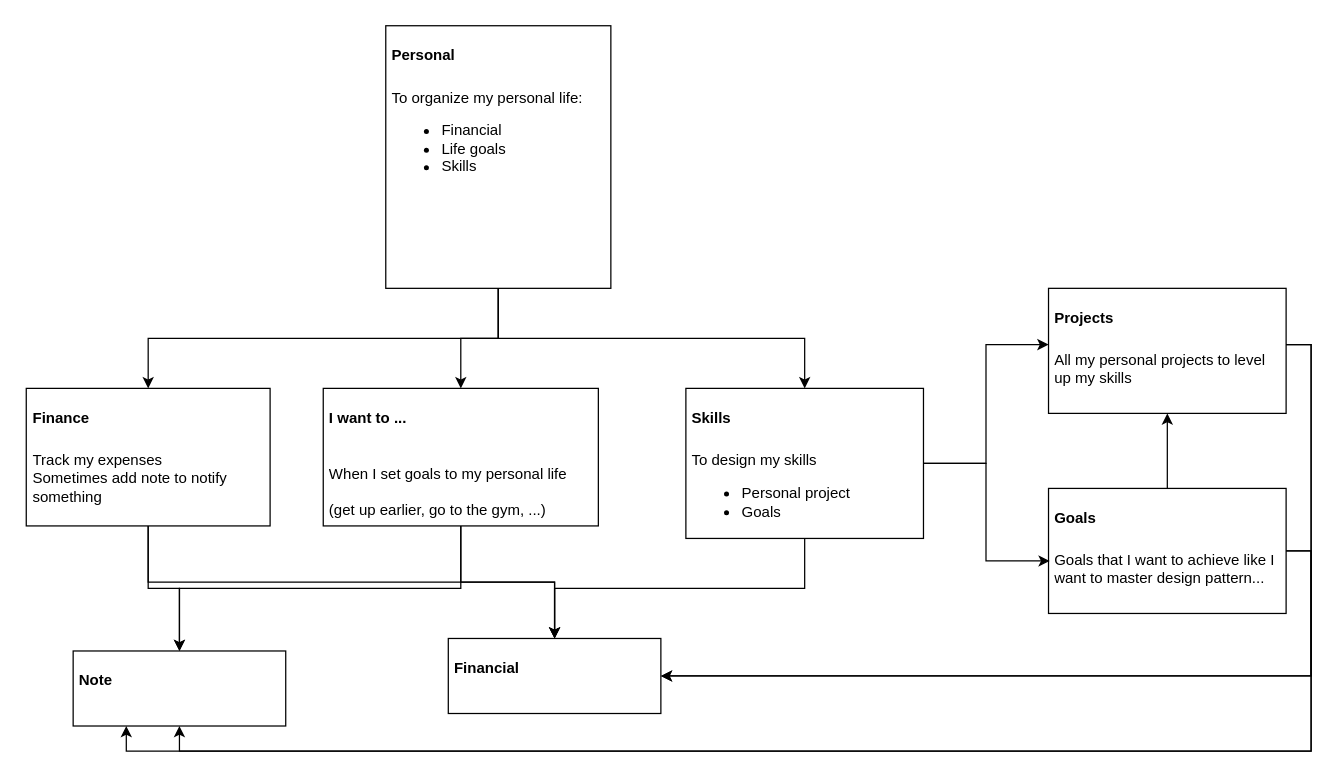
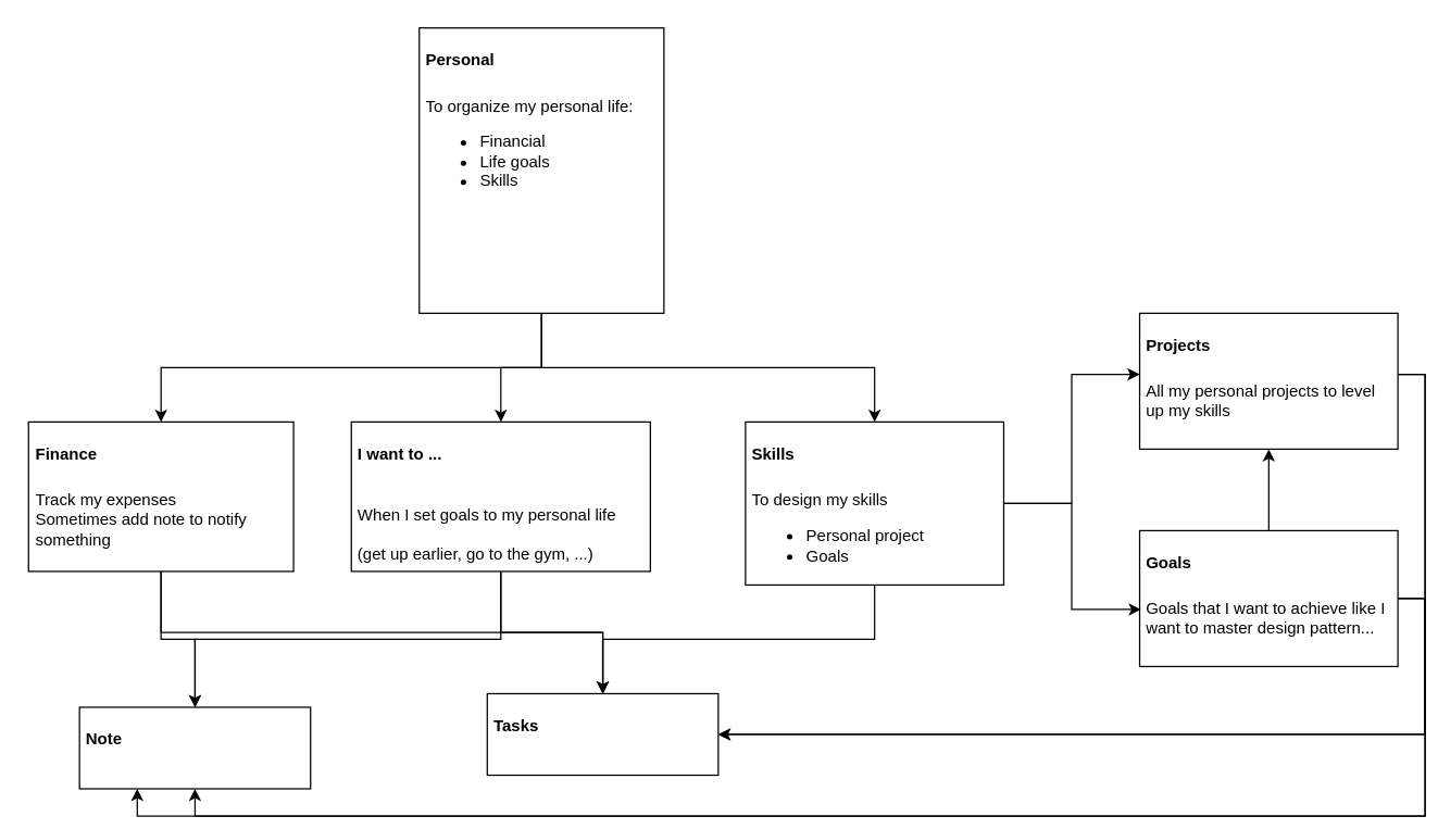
  <mxCell id="0" />
  <mxCell id="1" parent="0" />
  <mxCell id="2" style="edgeStyle=orthogonalEdgeStyle;rounded=0;orthogonalLoop=1;jettySize=auto;html=1;exitX=0.5;exitY=1;exitDx=0;exitDy=0;entryX=0.5;entryY=0;entryDx=0;entryDy=0;" edge="1" parent="1" source="4" target="16"><mxGeometry relative="1" as="geometry" /></mxCell>
  <mxCell id="3" style="edgeStyle=orthogonalEdgeStyle;rounded=0;orthogonalLoop=1;jettySize=auto;html=1;exitX=0.5;exitY=1;exitDx=0;exitDy=0;entryX=0.5;entryY=0;entryDx=0;entryDy=0;" edge="1" parent="1" source="4" target="21"><mxGeometry relative="1" as="geometry" /></mxCell>
  <mxCell id="4" value="" style="rounded=0;whiteSpace=wrap;html=1;" vertex="1" parent="1"><mxGeometry x="308" y="20" width="180" height="210" as="geometry" /></mxCell>
  <mxCell id="5" value="" style="rounded=0;whiteSpace=wrap;html=1;" vertex="1" parent="1"><mxGeometry x="20.5" y="310" width="195" height="110" as="geometry" /></mxCell>
  <mxCell id="6" style="edgeStyle=orthogonalEdgeStyle;rounded=0;orthogonalLoop=1;jettySize=auto;html=1;entryX=0.5;entryY=0;entryDx=0;entryDy=0;exitX=0.5;exitY=1;exitDx=0;exitDy=0;" edge="1" parent="1" source="4" target="10"><mxGeometry relative="1" as="geometry"><mxPoint x="186" y="240" as="sourcePoint" /></mxGeometry></mxCell>
  <mxCell id="7" value="&lt;h1&gt;&lt;font style=&quot;font-size: 12px;&quot;&gt;Personal&lt;/font&gt;&lt;/h1&gt;&lt;p&gt;&lt;font style=&quot;font-size: 12px;&quot;&gt;To organize my personal life:&lt;/font&gt;&lt;/p&gt;&lt;p&gt;&lt;/p&gt;&lt;ul&gt;&lt;li&gt;&lt;font style=&quot;font-size: 12px;&quot;&gt;Financial&lt;/font&gt;&lt;/li&gt;&lt;li&gt;Life goals&lt;/li&gt;&lt;li&gt;Skills&lt;/li&gt;&lt;/ul&gt;&lt;p&gt;&lt;/p&gt;" style="text;html=1;strokeColor=none;fillColor=none;spacing=5;spacingTop=-20;whiteSpace=wrap;overflow=hidden;rounded=0;" vertex="1" parent="1"><mxGeometry x="308" y="20" width="180" height="170" as="geometry" /></mxCell>
  <mxCell id="8" style="edgeStyle=orthogonalEdgeStyle;rounded=0;orthogonalLoop=1;jettySize=auto;html=1;exitX=0.5;exitY=1;exitDx=0;exitDy=0;" edge="1" parent="1" source="10" target="12"><mxGeometry relative="1" as="geometry" /></mxCell>
  <mxCell id="9" style="edgeStyle=orthogonalEdgeStyle;rounded=0;orthogonalLoop=1;jettySize=auto;html=1;exitX=0.5;exitY=1;exitDx=0;exitDy=0;entryX=0.5;entryY=0;entryDx=0;entryDy=0;" edge="1" parent="1" source="10" target="18"><mxGeometry relative="1" as="geometry" /></mxCell>
  <mxCell id="10" value="&lt;h1&gt;&lt;span style=&quot;font-size: 12px;&quot;&gt;Finance&lt;/span&gt;&lt;/h1&gt;&lt;div&gt;&lt;span style=&quot;font-size: 12px;&quot;&gt;Track my expenses&lt;/span&gt;&lt;/div&gt;&lt;div&gt;&lt;span style=&quot;font-size: 12px;&quot;&gt;Sometimes add note to notify something&lt;/span&gt;&lt;/div&gt;&lt;p&gt;&lt;/p&gt;" style="text;html=1;strokeColor=none;fillColor=none;spacing=5;spacingTop=-20;whiteSpace=wrap;overflow=hidden;rounded=0;" vertex="1" parent="1"><mxGeometry x="20.5" y="310" width="195" height="110" as="geometry" /></mxCell>
  <mxCell id="11" value="" style="rounded=0;whiteSpace=wrap;html=1;" vertex="1" parent="1"><mxGeometry x="58" y="520" width="170" height="60" as="geometry" /></mxCell>
  <mxCell id="12" value="&lt;h1 style=&quot;text-align: center;&quot;&gt;&lt;span style=&quot;background-color: initial; font-size: 12px;&quot;&gt;Note&lt;/span&gt;&lt;/h1&gt;&lt;p&gt;&lt;/p&gt;" style="text;html=1;strokeColor=none;fillColor=none;spacing=5;spacingTop=-20;whiteSpace=wrap;overflow=hidden;rounded=0;" vertex="1" parent="1"><mxGeometry x="58" y="520" width="170" height="60" as="geometry" /></mxCell>
  <mxCell id="13" value="" style="rounded=0;whiteSpace=wrap;html=1;" vertex="1" parent="1"><mxGeometry x="258" y="310" width="220" height="110" as="geometry" /></mxCell>
  <mxCell id="14" style="edgeStyle=orthogonalEdgeStyle;rounded=0;orthogonalLoop=1;jettySize=auto;html=1;exitX=0.5;exitY=1;exitDx=0;exitDy=0;entryX=0.5;entryY=0;entryDx=0;entryDy=0;" edge="1" parent="1" source="16" target="12"><mxGeometry relative="1" as="geometry" /></mxCell>
  <mxCell id="15" style="edgeStyle=orthogonalEdgeStyle;rounded=0;orthogonalLoop=1;jettySize=auto;html=1;exitX=0.5;exitY=1;exitDx=0;exitDy=0;entryX=0.5;entryY=0;entryDx=0;entryDy=0;" edge="1" parent="1" source="16" target="18"><mxGeometry relative="1" as="geometry" /></mxCell>
  <mxCell id="16" value="&lt;h1&gt;&lt;span style=&quot;background-color: initial; font-size: 12px;&quot;&gt;I want to ...&lt;/span&gt;&lt;/h1&gt;&lt;h1&gt;&lt;span style=&quot;background-color: initial; font-size: 12px; font-weight: normal;&quot;&gt;When I set goals to my personal life (get up earlier, go to the gym, ...)&lt;/span&gt;&lt;br&gt;&lt;/h1&gt;&lt;p&gt;&lt;/p&gt;" style="text;html=1;strokeColor=none;fillColor=none;spacing=5;spacingTop=-20;whiteSpace=wrap;overflow=hidden;rounded=0;" vertex="1" parent="1"><mxGeometry x="258" y="310" width="220" height="110" as="geometry" /></mxCell>
  <mxCell id="17" value="" style="rounded=0;whiteSpace=wrap;html=1;" vertex="1" parent="1"><mxGeometry x="358" y="510" width="170" height="60" as="geometry" /></mxCell>
- <mxCell id="18" value="&lt;h1 style=&quot;text-align: center;&quot;&gt;&lt;span style=&quot;background-color: initial; font-size: 12px;&quot;&gt;Financial&lt;/span&gt;&lt;/h1&gt;&lt;p&gt;&lt;/p&gt;" style="text;html=1;strokeColor=none;fillColor=none;spacing=5;spacingTop=-20;whiteSpace=wrap;overflow=hidden;rounded=0;" vertex="1" parent="1"><mxGeometry x="358" y="510" width="170" height="60" as="geometry" /></mxCell>
+ <mxCell id="18" value="&lt;h1 style=&quot;text-align: center;&quot;&gt;&lt;span style=&quot;background-color: initial; font-size: 12px;&quot;&gt;Tasks&lt;/span&gt;&lt;/h1&gt;&lt;p&gt;&lt;/p&gt;" style="text;html=1;strokeColor=none;fillColor=none;spacing=5;spacingTop=-20;whiteSpace=wrap;overflow=hidden;rounded=0;" vertex="1" parent="1"><mxGeometry x="358" y="510" width="170" height="60" as="geometry" /></mxCell>
  <mxCell id="19" style="edgeStyle=orthogonalEdgeStyle;rounded=0;orthogonalLoop=1;jettySize=auto;html=1;exitX=0.5;exitY=1;exitDx=0;exitDy=0;entryX=0.5;entryY=0;entryDx=0;entryDy=0;" edge="1" parent="1" source="21" target="18"><mxGeometry relative="1" as="geometry" /></mxCell>
  <mxCell id="20" style="edgeStyle=orthogonalEdgeStyle;rounded=0;orthogonalLoop=1;jettySize=auto;html=1;exitX=1;exitY=0.5;exitDx=0;exitDy=0;entryX=0;entryY=0.5;entryDx=0;entryDy=0;" edge="1" parent="1" source="21" target="26"><mxGeometry relative="1" as="geometry" /></mxCell>
  <mxCell id="21" value="" style="rounded=0;whiteSpace=wrap;html=1;" vertex="1" parent="1"><mxGeometry x="548" y="310" width="190" height="120" as="geometry" /></mxCell>
  <mxCell id="22" value="&lt;h1&gt;&lt;span style=&quot;font-size: 12px;&quot;&gt;Skills&lt;/span&gt;&lt;/h1&gt;&lt;div&gt;To design my skills&lt;/div&gt;&lt;div&gt;&lt;ul&gt;&lt;li&gt;Personal project&lt;/li&gt;&lt;li&gt;Goals&lt;/li&gt;&lt;/ul&gt;&lt;/div&gt;&lt;p&gt;&lt;/p&gt;" style="text;html=1;strokeColor=none;fillColor=none;spacing=5;spacingTop=-20;whiteSpace=wrap;overflow=hidden;rounded=0;" vertex="1" parent="1"><mxGeometry x="548" y="310" width="190" height="120" as="geometry" /></mxCell>
  <mxCell id="23" value="" style="rounded=0;whiteSpace=wrap;html=1;" vertex="1" parent="1"><mxGeometry x="838" y="230" width="190" height="100" as="geometry" /></mxCell>
  <mxCell id="24" style="edgeStyle=orthogonalEdgeStyle;rounded=0;orthogonalLoop=1;jettySize=auto;html=1;exitX=1;exitY=0.5;exitDx=0;exitDy=0;entryX=1;entryY=0.5;entryDx=0;entryDy=0;" edge="1" parent="1" source="26" target="18"><mxGeometry relative="1" as="geometry" /></mxCell>
  <mxCell id="25" style="edgeStyle=orthogonalEdgeStyle;rounded=0;orthogonalLoop=1;jettySize=auto;html=1;exitX=1;exitY=0.5;exitDx=0;exitDy=0;entryX=0.5;entryY=1;entryDx=0;entryDy=0;" edge="1" parent="1" source="26" target="12"><mxGeometry relative="1" as="geometry" /></mxCell>
  <mxCell id="26" value="&lt;h1&gt;&lt;span style=&quot;font-size: 12px;&quot;&gt;Projects&lt;/span&gt;&lt;/h1&gt;&lt;div&gt;&lt;span style=&quot;font-size: 12px;&quot;&gt;All my personal projects to level up my skills&lt;/span&gt;&lt;/div&gt;&lt;p&gt;&lt;/p&gt;" style="text;html=1;strokeColor=none;fillColor=none;spacing=5;spacingTop=-20;whiteSpace=wrap;overflow=hidden;rounded=0;" vertex="1" parent="1"><mxGeometry x="838" y="230" width="190" height="90" as="geometry" /></mxCell>
  <mxCell id="27" value="" style="rounded=0;whiteSpace=wrap;html=1;" vertex="1" parent="1"><mxGeometry x="838" y="390" width="190" height="100" as="geometry" /></mxCell>
  <mxCell id="28" style="edgeStyle=orthogonalEdgeStyle;rounded=0;orthogonalLoop=1;jettySize=auto;html=1;exitX=1;exitY=0.5;exitDx=0;exitDy=0;entryX=1;entryY=0.5;entryDx=0;entryDy=0;" edge="1" parent="1" source="31" target="18"><mxGeometry relative="1" as="geometry" /></mxCell>
  <mxCell id="29" style="edgeStyle=orthogonalEdgeStyle;rounded=0;orthogonalLoop=1;jettySize=auto;html=1;exitX=1;exitY=0.5;exitDx=0;exitDy=0;entryX=0.25;entryY=1;entryDx=0;entryDy=0;" edge="1" parent="1" source="31" target="12"><mxGeometry relative="1" as="geometry" /></mxCell>
  <mxCell id="30" style="edgeStyle=orthogonalEdgeStyle;rounded=0;orthogonalLoop=1;jettySize=auto;html=1;exitX=0.5;exitY=0;exitDx=0;exitDy=0;entryX=0.5;entryY=1;entryDx=0;entryDy=0;" edge="1" parent="1" source="31" target="23"><mxGeometry relative="1" as="geometry" /></mxCell>
  <mxCell id="31" value="&lt;h1&gt;&lt;span style=&quot;font-size: 12px;&quot;&gt;Goals&lt;/span&gt;&lt;/h1&gt;&lt;div&gt;&lt;span style=&quot;font-size: 12px;&quot;&gt;Goals that I want to achieve like I want to master design pattern...&lt;/span&gt;&lt;/div&gt;&lt;p&gt;&lt;/p&gt;" style="text;html=1;strokeColor=none;fillColor=none;spacing=5;spacingTop=-20;whiteSpace=wrap;overflow=hidden;rounded=0;" vertex="1" parent="1"><mxGeometry x="838" y="390" width="190" height="100" as="geometry" /></mxCell>
  <mxCell id="32" style="edgeStyle=orthogonalEdgeStyle;rounded=0;orthogonalLoop=1;jettySize=auto;html=1;exitX=1;exitY=0.5;exitDx=0;exitDy=0;entryX=0.005;entryY=0.58;entryDx=0;entryDy=0;entryPerimeter=0;" edge="1" parent="1" source="22" target="31"><mxGeometry relative="1" as="geometry" /></mxCell>
